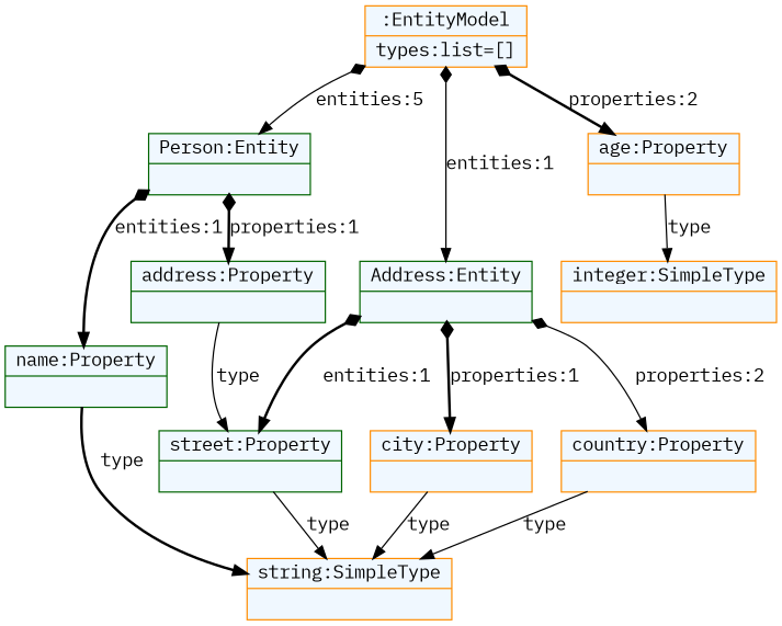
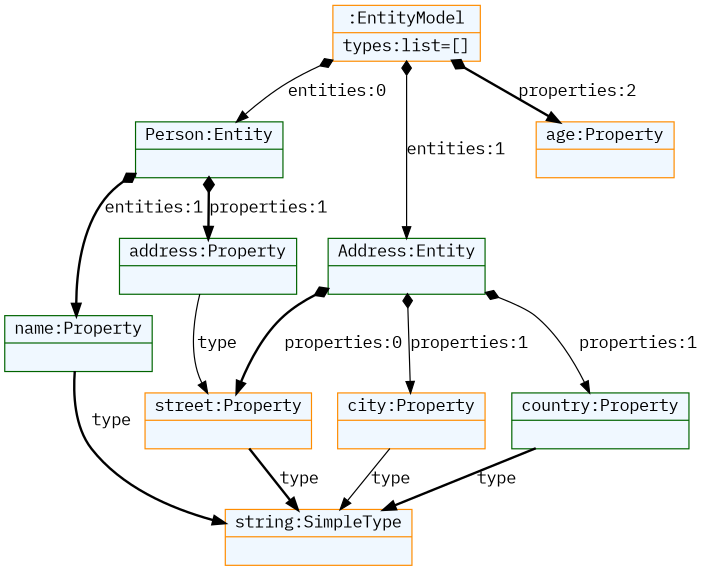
  digraph {
    fontname="IBM Plex Mono"
    fontsize=8
    nodesep=0.3
    node [color=darkorange fillcolor=aliceblue fontname="IBM Plex Mono" shape=record style=filled]
    edge [arrowtail=diamond dir=both fontname="IBM Plex Mono" style=solid]
    n1 [label="{:EntityModel|types:list=[]\l}"]
    n2 [color=darkgreen label="{Person:Entity|}"]
    n3 [color=darkgreen label="{Address:Entity|}"]
    n4 [label="{age:Property|}"]
    n5 [color=darkgreen label="{name:Property|}"]
    n6 [color=darkgreen label="{address:Property|}"]
-   n7 [color=darkgreen label="{street:Property|}"]
+   n7 [label="{street:Property|}"]
    n8 [label="{city:Property|}"]
-   n9 [label="{country:Property|}"]
+   n9 [color=darkgreen label="{country:Property|}"]
    n10 [label="{string:SimpleType|}"]
-   n11 [label="{integer:SimpleType|}"]
-   n1 -> n2 [label="entities:5"]
+   n1 -> n2 [label="entities:0"]
    n1 -> n3 [label="entities:1"]
    n1 -> n4 [label="properties:2" style=bold]
    n2 -> n5 [label="entities:1" style=bold]
    n2 -> n6 [label="properties:1" style=bold]
-   n3 -> n7 [label="entities:1" style=bold]
-   n3 -> n8 [label="properties:1" style=bold]
-   n3 -> n9 [label="properties:2"]
-   n4 -> n11 [arrowtail=empty dir=black label=type]
+   n3 -> n7 [label="properties:0" style=bold]
+   n3 -> n8 [label="properties:1"]
+   n3 -> n9 [label="properties:1"]
    n5 -> n10 [arrowtail=empty dir=black label=type style=bold]
    n6 -> n7 [arrowtail=empty dir=black label=type]
-   n7 -> n10 [arrowtail=empty dir=black label=type]
+   n7 -> n10 [arrowtail=empty dir=black label=type style=bold]
    n8 -> n10 [arrowtail=empty dir=black label=type]
-   n9 -> n10 [arrowtail=empty dir=black label=type]
+   n9 -> n10 [arrowtail=empty dir=black label=type style=bold]
  }
